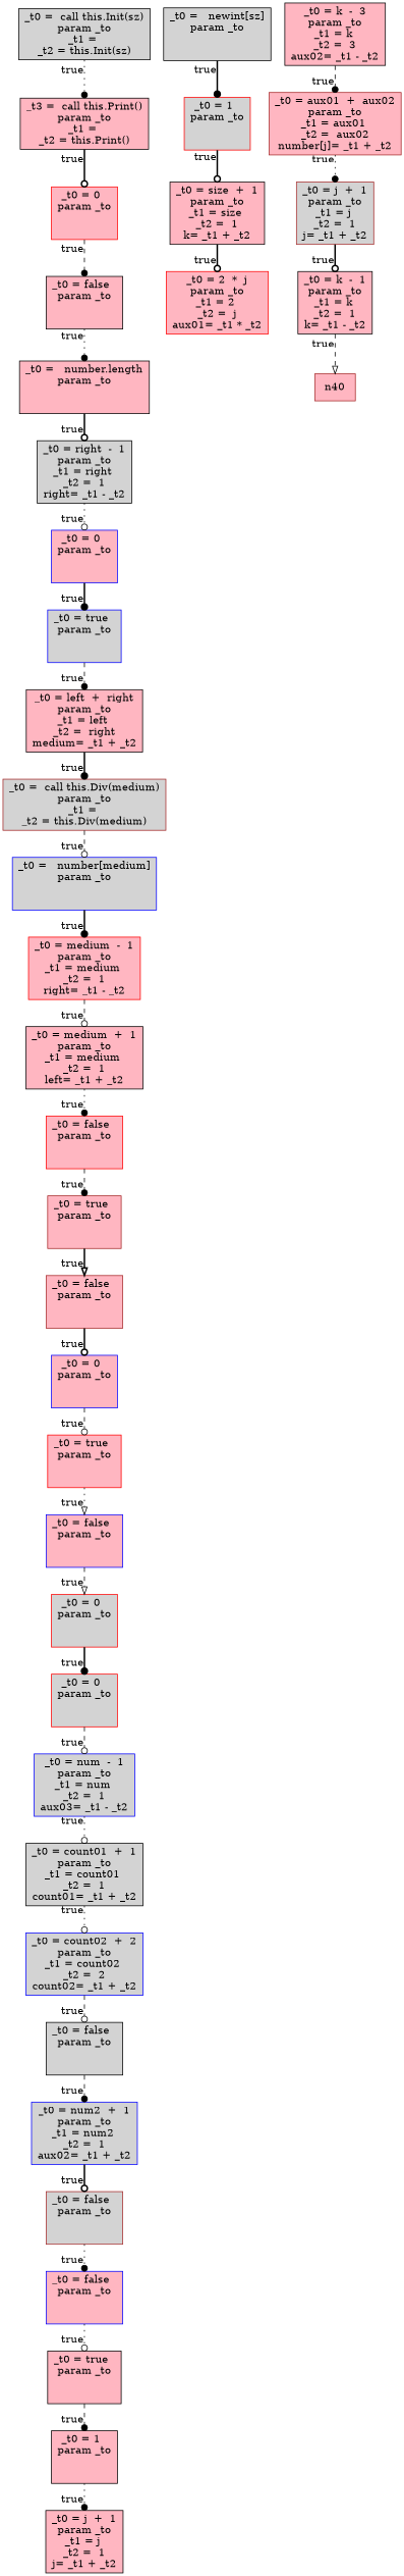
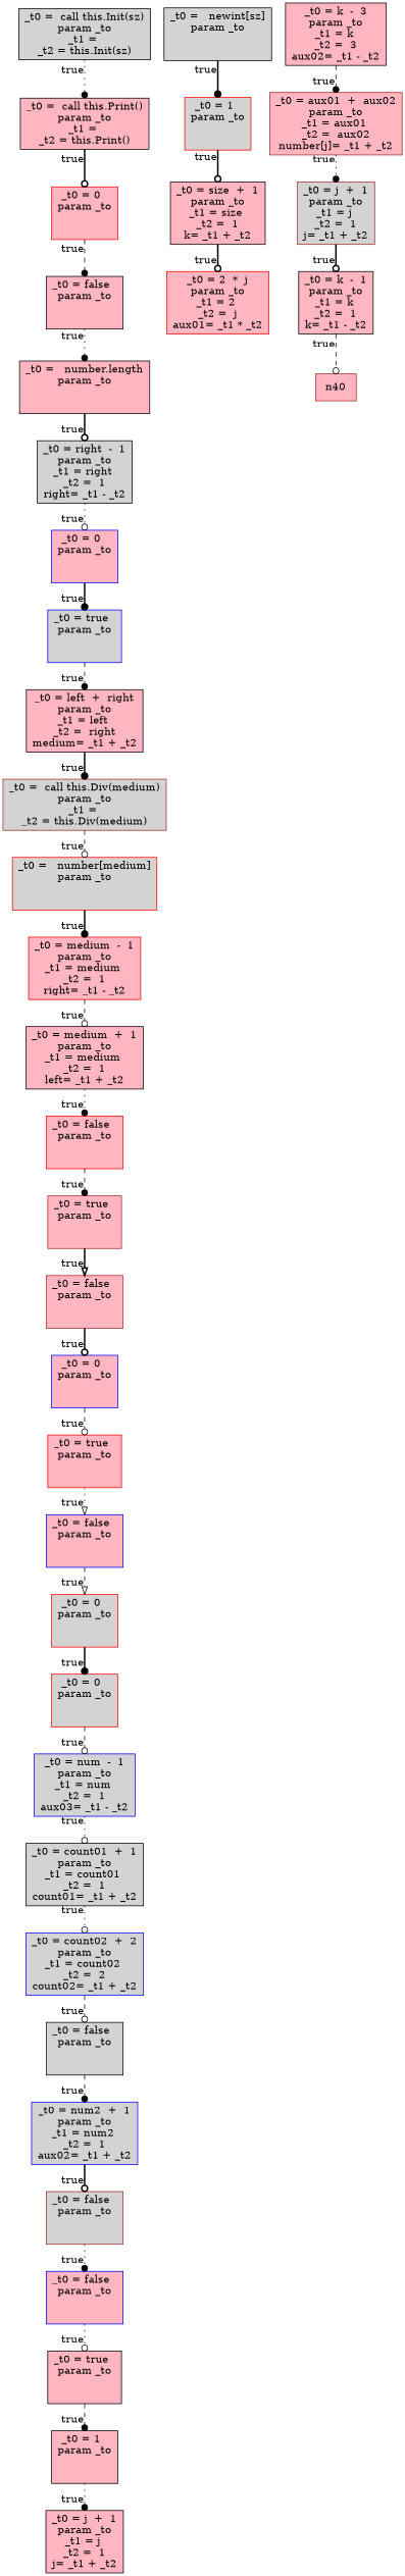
  digraph {
    node [color=black fillcolor=lightpink shape=box style=filled]
    edge [arrowhead=dot style=bold xlabel=true]
    n0 [fillcolor=lightgrey label="_t0 =  call this.Init(sz)\nparam _to\n_t1 = \n_t2 = this.Init(sz)\n"]
-   n1 [label="_t3 =  call this.Print()\nparam _to\n_t1 = \n_t2 = this.Print()\n"]
+   n1 [label="_t0 =  call this.Print()\nparam _to\n_t1 = \n_t2 = this.Print()\n"]
    n2 [color=red label="_t0 = 0  \nparam _to\n\n\n"]
    n3 [label="_t0 = false  \nparam _to\n\n\n"]
    n4 [label="_t0 =   number.length\nparam _to\n\n\n"]
    n5 [fillcolor=lightgrey label="_t0 = right  -  1\nparam _to\n_t1 = right \n_t2 =  1\nright= _t1 - _t2"]
    n6 [color=blue label="_t0 = 0  \nparam _to\n\n\n"]
    n7 [color=blue fillcolor=lightgrey label="_t0 = true  \nparam _to\n\n\n"]
    n8 [label="_t0 = left  +  right\nparam _to\n_t1 = left \n_t2 =  right\nmedium= _t1 + _t2"]
    n9 [color=brown fillcolor=lightgrey label="_t0 =  call this.Div(medium)\nparam _to\n_t1 = \n_t2 = this.Div(medium)\n"]
-   n10 [color=blue fillcolor=lightgrey label="_t0 =   number[medium]\nparam _to\n\n\n"]
+   n10 [color=red fillcolor=lightgrey label="_t0 =   number[medium]\nparam _to\n\n\n"]
    n11 [color=red label="_t0 = medium  -  1\nparam _to\n_t1 = medium \n_t2 =  1\nright= _t1 - _t2"]
    n12 [label="_t0 = medium  +  1\nparam _to\n_t1 = medium \n_t2 =  1\nleft= _t1 + _t2"]
    n13 [color=red label="_t0 = false  \nparam _to\n\n\n"]
    n14 [color=brown label="_t0 = true  \nparam _to\n\n\n"]
    n15 [color=brown label="_t0 = false  \nparam _to\n\n\n"]
    n16 [color=blue label="_t0 = 0  \nparam _to\n\n\n"]
    n17 [color=red label="_t0 = true  \nparam _to\n\n\n"]
    n18 [color=blue label="_t0 = false  \nparam _to\n\n\n"]
    n19 [color=red fillcolor=lightgrey label="_t0 = 0  \nparam _to\n\n\n"]
    n20 [color=red fillcolor=lightgrey label="_t0 = 0  \nparam _to\n\n\n"]
    n21 [color=blue fillcolor=lightgrey label="_t0 = num  -  1\nparam _to\n_t1 = num \n_t2 =  1\naux03= _t1 - _t2"]
    n22 [fillcolor=lightgrey label="_t0 = count01  +  1\nparam _to\n_t1 = count01 \n_t2 =  1\ncount01= _t1 + _t2"]
    n23 [color=blue fillcolor=lightgrey label="_t0 = count02  +  2\nparam _to\n_t1 = count02 \n_t2 =  2\ncount02= _t1 + _t2"]
    n24 [fillcolor=lightgrey label="_t0 = false  \nparam _to\n\n\n"]
    n25 [color=blue fillcolor=lightgrey label="_t0 = num2  +  1\nparam _to\n_t1 = num2 \n_t2 =  1\naux02= _t1 + _t2"]
    n26 [color=brown fillcolor=lightgrey label="_t0 = false  \nparam _to\n\n\n"]
    n27 [color=blue label="_t0 = false  \nparam _to\n\n\n"]
    n28 [label="_t0 = true  \nparam _to\n\n\n"]
    n29 [label="_t0 = 1  \nparam _to\n\n\n"]
    n30 [label="_t0 = j  +  1\nparam _to\n_t1 = j \n_t2 =  1\nj= _t1 + _t2"]
    n32 [fillcolor=lightgrey label="_t0 =   newint[sz]\nparam _to\n\n\n"]
    n33 [color=red fillcolor=lightgrey label="_t0 = 1  \nparam _to\n\n\n"]
    n34 [label="_t0 = size  +  1\nparam _to\n_t1 = size \n_t2 =  1\nk= _t1 + _t2"]
    n35 [color=red label="_t0 = 2  *  j\nparam _to\n_t1 = 2 \n_t2 =  j\naux01= _t1 * _t2"]
    n36 [label="_t0 = k  -  3\nparam _to\n_t1 = k \n_t2 =  3\naux02= _t1 - _t2"]
    n37 [color=brown label="_t0 = aux01  +  aux02\nparam _to\n_t1 = aux01 \n_t2 =  aux02\nnumber[j]= _t1 + _t2"]
    n38 [color=brown fillcolor=lightgrey label="_t0 = j  +  1\nparam _to\n_t1 = j \n_t2 =  1\nj= _t1 + _t2"]
    n39 [label="_t0 = k  -  1\nparam _to\n_t1 = k \n_t2 =  1\nk= _t1 - _t2"]
    n40 [color=brown]
    n0 -> n1 [style=dotted]
    n1 -> n2 [arrowhead=odot]
    n2 -> n3 [style=dashed]
    n3 -> n4 [style=dotted]
    n4 -> n5 [arrowhead=odot]
    n5 -> n6 [arrowhead=odot style=dotted]
    n6 -> n7
    n7 -> n8 [style=dashed]
    n8 -> n9
    n9 -> n10 [arrowhead=odot style=dashed]
    n10 -> n11
    n11 -> n12 [arrowhead=odot style=dashed]
    n12 -> n13 [style=dotted]
    n13 -> n14 [style=dashed]
    n14 -> n15 [arrowhead=onormal]
    n15 -> n16 [arrowhead=odot]
    n16 -> n17 [arrowhead=odot style=dashed]
    n17 -> n18 [arrowhead=onormal style=dotted]
    n18 -> n19 [arrowhead=onormal style=dashed]
    n19 -> n20
    n20 -> n21 [arrowhead=odot style=dashed]
    n21 -> n22 [arrowhead=odot style=dotted]
    n22 -> n23 [arrowhead=odot style=dotted]
    n23 -> n24 [arrowhead=odot style=dashed]
    n24 -> n25 [style=dashed]
    n25 -> n26 [arrowhead=odot]
    n26 -> n27 [style=dotted]
    n27 -> n28 [arrowhead=odot style=dotted]
    n28 -> n29 [style=dashed]
    n29 -> n30 [style=dotted]
    n32 -> n33
    n33 -> n34 [arrowhead=odot]
    n34 -> n35 [arrowhead=odot]
    n36 -> n37 [style=dashed]
    n37 -> n38 [style=dotted]
    n38 -> n39 [arrowhead=odot]
-   n39 -> n40 [arrowhead=onormal style=dashed]
+   n39 -> n40 [arrowhead=odot style=dashed]
  }
